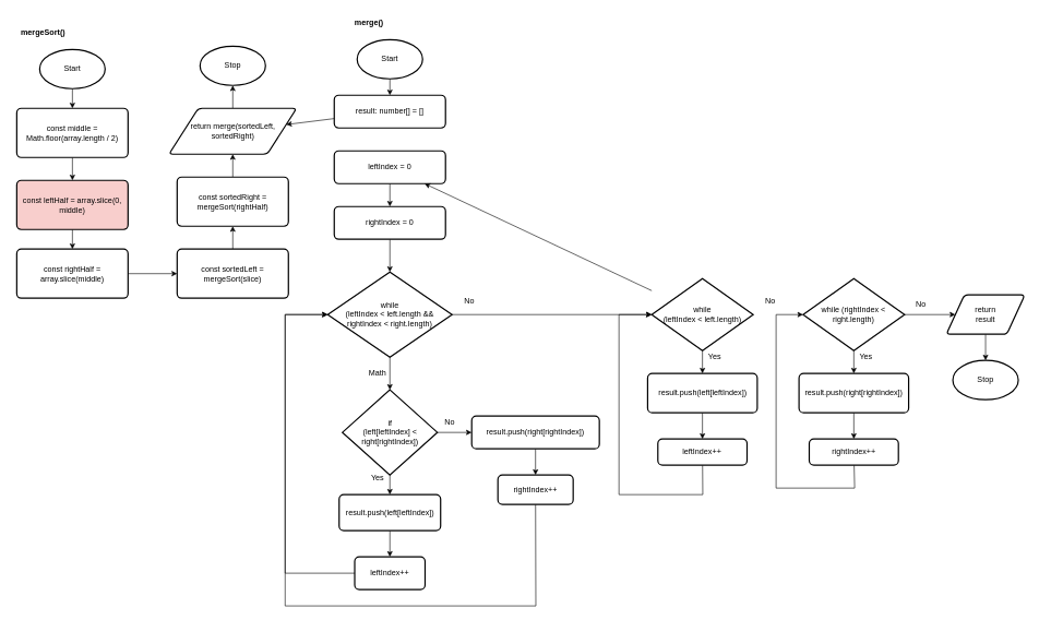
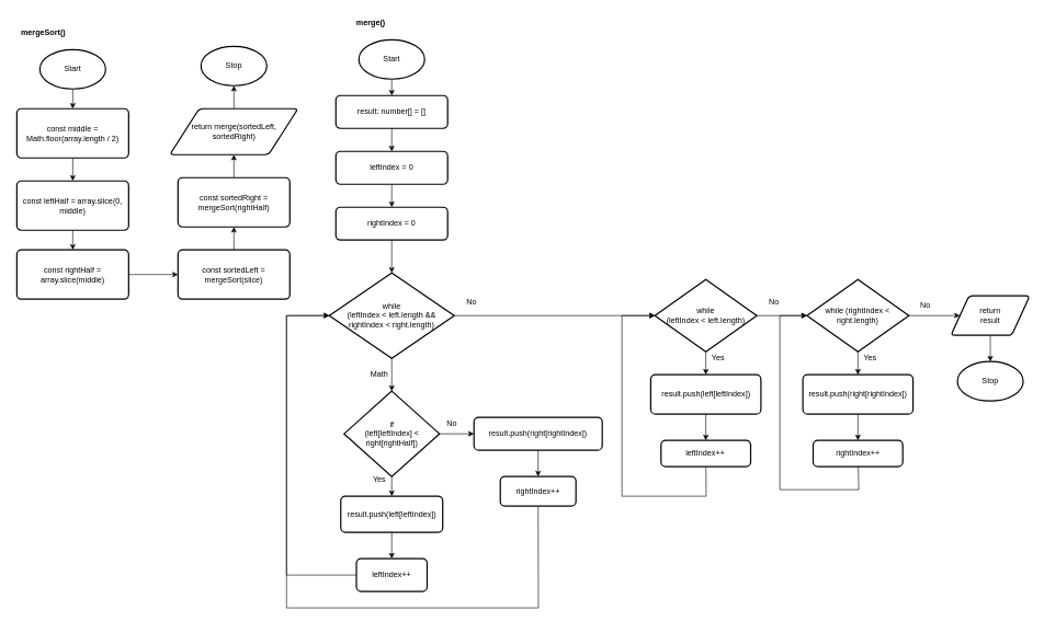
  <mxCell id="0" />
  <mxCell id="1" parent="0" />
  <mxCell id="2" style="edgeStyle=none;html=1;" parent="1" source="3" edge="1"><mxGeometry relative="1" as="geometry"><mxPoint x="110" y="165" as="targetPoint" /></mxGeometry></mxCell>
  <mxCell id="3" value="Start" style="strokeWidth=2;html=1;shape=mxgraph.flowchart.start_1;whiteSpace=wrap;" parent="1" vertex="1"><mxGeometry x="60" y="75" width="100" height="60" as="geometry" /></mxCell>
  <mxCell id="4" value="&lt;b&gt;mergeSort()&lt;/b&gt;" style="text;html=1;align=center;verticalAlign=middle;resizable=0;points=[];autosize=1;strokeColor=none;fillColor=none;" parent="1" vertex="1"><mxGeometry width="90" height="30" as="geometry" x="20" y="35" /></mxCell>
  <mxCell id="5" value="&lt;b&gt;merge()&lt;/b&gt;" style="text;html=1;align=center;verticalAlign=middle;resizable=0;points=[];autosize=1;strokeColor=none;fillColor=none;" parent="1" vertex="1"><mxGeometry x="530" y="20" width="65" height="30" as="geometry" /></mxCell>
  <mxCell id="6" style="edgeStyle=none;html=1;" parent="1" source="7" target="9" edge="1"><mxGeometry relative="1" as="geometry" /></mxCell>
  <mxCell id="7" value="const middle = Math.floor(array.length / 2)" style="rounded=1;whiteSpace=wrap;html=1;absoluteArcSize=1;arcSize=14;strokeWidth=2;" parent="1" vertex="1"><mxGeometry x="25" y="165" width="170" height="75" as="geometry" /></mxCell>
  <mxCell id="8" style="edgeStyle=none;html=1;" parent="1" source="9" target="11" edge="1"><mxGeometry relative="1" as="geometry" /></mxCell>
- <mxCell id="9" value="const leftHalf = array.slice(0, middle)" style="rounded=1;whiteSpace=wrap;html=1;absoluteArcSize=1;arcSize=14;strokeWidth=2;fillColor=#f8cecc;" parent="1" vertex="1"><mxGeometry x="25" y="275" width="170" height="75" as="geometry" /></mxCell>
+ <mxCell id="9" value="const leftHalf = array.slice(0, middle)" style="rounded=1;whiteSpace=wrap;html=1;absoluteArcSize=1;arcSize=14;strokeWidth=2;" parent="1" vertex="1"><mxGeometry x="25" y="275" width="170" height="75" as="geometry" /></mxCell>
  <mxCell id="10" style="edgeStyle=none;html=1;" parent="1" source="11" target="13" edge="1"><mxGeometry relative="1" as="geometry" /></mxCell>
  <mxCell id="11" value="const rightHalf = array.slice(middle)" style="rounded=1;whiteSpace=wrap;html=1;absoluteArcSize=1;arcSize=14;strokeWidth=2;" parent="1" vertex="1"><mxGeometry x="25" y="380" width="170" height="75" as="geometry" /></mxCell>
  <mxCell id="12" style="edgeStyle=none;html=1;" parent="1" source="13" target="15" edge="1"><mxGeometry relative="1" as="geometry" /></mxCell>
  <mxCell id="13" value="const sortedLeft = mergeSort(slice)" style="rounded=1;whiteSpace=wrap;html=1;absoluteArcSize=1;arcSize=14;strokeWidth=2;" parent="1" vertex="1"><mxGeometry x="270" y="380" width="170" height="75" as="geometry" /></mxCell>
  <mxCell id="14" style="edgeStyle=none;html=1;" parent="1" source="15" target="17" edge="1"><mxGeometry relative="1" as="geometry" /></mxCell>
  <mxCell id="15" value="const sortedRight = mergeSort(rightHalf)" style="rounded=1;whiteSpace=wrap;html=1;absoluteArcSize=1;arcSize=14;strokeWidth=2;" parent="1" vertex="1"><mxGeometry x="270" y="270" width="170" height="75" as="geometry" /></mxCell>
  <mxCell id="16" style="edgeStyle=none;html=1;" parent="1" source="17" target="18" edge="1"><mxGeometry relative="1" as="geometry" /></mxCell>
  <mxCell id="17" value="return merge(sortedLeft, sortedRight)" style="shape=parallelogram;html=1;strokeWidth=2;perimeter=parallelogramPerimeter;whiteSpace=wrap;rounded=1;arcSize=12;size=0.23;" parent="1" vertex="1"><mxGeometry x="257.5" y="165" width="195" height="70" as="geometry" /></mxCell>
  <mxCell id="18" value="Stop" style="strokeWidth=2;html=1;shape=mxgraph.flowchart.start_1;whiteSpace=wrap;" parent="1" vertex="1"><mxGeometry x="305" y="70" width="100" height="60" as="geometry" /></mxCell>
  <mxCell id="19" style="edgeStyle=none;html=1;" parent="1" source="20" target="22" edge="1"><mxGeometry relative="1" as="geometry" /></mxCell>
  <mxCell id="20" value="Start" style="strokeWidth=2;html=1;shape=mxgraph.flowchart.start_1;whiteSpace=wrap;" parent="1" vertex="1"><mxGeometry x="545" y="60" width="100" height="60" as="geometry" /></mxCell>
- <mxCell id="21" style="edgeStyle=none;html=1;" parent="1" source="22" target="17" edge="1"><mxGeometry relative="1" as="geometry" /></mxCell>
+ <mxCell id="21" style="edgeStyle=none;html=1;" parent="1" source="22" target="24" edge="1"><mxGeometry relative="1" as="geometry" /></mxCell>
  <mxCell id="22" value="result: number[] = []" style="rounded=1;whiteSpace=wrap;html=1;absoluteArcSize=1;arcSize=14;strokeWidth=2;" parent="1" vertex="1"><mxGeometry x="510" y="145" width="170" height="50" as="geometry" /></mxCell>
  <mxCell id="23" style="edgeStyle=none;html=1;" parent="1" source="24" target="26" edge="1"><mxGeometry relative="1" as="geometry" /></mxCell>
  <mxCell id="24" value="leftIndex = 0" style="rounded=1;whiteSpace=wrap;html=1;absoluteArcSize=1;arcSize=14;strokeWidth=2;" parent="1" vertex="1"><mxGeometry x="510" y="230" width="170" height="50" as="geometry" /></mxCell>
  <mxCell id="25" style="edgeStyle=none;html=1;" parent="1" source="26" target="29" edge="1"><mxGeometry relative="1" as="geometry" /></mxCell>
  <mxCell id="26" value="rightIndex = 0" style="rounded=1;whiteSpace=wrap;html=1;absoluteArcSize=1;arcSize=14;strokeWidth=2;" parent="1" vertex="1"><mxGeometry x="510" y="315" width="170" height="50" as="geometry" /></mxCell>
  <mxCell id="27" style="edgeStyle=none;html=1;" edge="1" parent="1" source="29" target="32"><mxGeometry relative="1" as="geometry" /></mxCell>
  <mxCell id="28" style="edgeStyle=none;rounded=0;html=1;entryX=0;entryY=0.5;entryDx=0;entryDy=0;entryPerimeter=0;" edge="1" parent="1" source="29" target="46"><mxGeometry relative="1" as="geometry" /></mxCell>
  <mxCell id="29" value="while &lt;br&gt;(leftIndex &amp;lt; left.length &amp;amp;&amp;amp; rightIndex &amp;lt; right.length)" style="strokeWidth=2;html=1;shape=mxgraph.flowchart.decision;whiteSpace=wrap;" parent="1" vertex="1"><mxGeometry x="500" y="415" width="190" height="130" as="geometry" /></mxCell>
  <mxCell id="30" style="edgeStyle=none;html=1;" edge="1" parent="1" source="32" target="35"><mxGeometry relative="1" as="geometry" /></mxCell>
  <mxCell id="31" style="edgeStyle=none;rounded=0;html=1;" edge="1" parent="1" source="32" target="40"><mxGeometry relative="1" as="geometry" /></mxCell>
- <mxCell id="32" value="if &lt;br&gt;(left[leftIndex] &amp;lt; right[rightIndex])" style="strokeWidth=2;html=1;shape=mxgraph.flowchart.decision;whiteSpace=wrap;" vertex="1" parent="1"><mxGeometry x="522.5" y="595" width="145" height="130" as="geometry" /></mxCell>
+ <mxCell id="32" value="if &lt;br&gt;(left[leftIndex] &amp;lt; right[rightHalf])" style="strokeWidth=2;html=1;shape=mxgraph.flowchart.decision;whiteSpace=wrap;" vertex="1" parent="1"><mxGeometry x="522.5" y="595" width="145" height="130" as="geometry" /></mxCell>
  <mxCell id="33" value="Math" style="text;html=1;align=center;verticalAlign=middle;resizable=0;points=[];autosize=1;strokeColor=none;fillColor=none;" vertex="1" parent="1"><mxGeometry x="553" y="555" width="45" height="30" as="geometry" /></mxCell>
  <mxCell id="34" style="edgeStyle=none;html=1;" edge="1" parent="1" source="35" target="37"><mxGeometry relative="1" as="geometry" /></mxCell>
  <mxCell id="35" value="result.push(left[leftIndex])" style="rounded=1;whiteSpace=wrap;html=1;absoluteArcSize=1;arcSize=14;strokeWidth=2;" vertex="1" parent="1"><mxGeometry x="517.5" y="755" width="155" height="55" as="geometry" /></mxCell>
  <mxCell id="36" style="edgeStyle=none;html=1;entryX=0;entryY=0.5;entryDx=0;entryDy=0;entryPerimeter=0;rounded=0;" edge="1" parent="1" source="37" target="29"><mxGeometry relative="1" as="geometry"><Array as="points"><mxPoint x="435" y="875" /><mxPoint x="435" y="480" /></Array></mxGeometry></mxCell>
  <mxCell id="37" value="leftIndex++" style="rounded=1;whiteSpace=wrap;html=1;absoluteArcSize=1;arcSize=14;strokeWidth=2;" vertex="1" parent="1"><mxGeometry x="541.25" y="850" width="107.5" height="50" as="geometry" /></mxCell>
  <mxCell id="38" value="Yes" style="text;html=1;align=center;verticalAlign=middle;resizable=0;points=[];autosize=1;strokeColor=none;fillColor=none;" vertex="1" parent="1"><mxGeometry x="556" y="715" width="40" height="30" as="geometry" /></mxCell>
  <mxCell id="39" style="edgeStyle=none;rounded=0;html=1;" edge="1" parent="1" source="40" target="42"><mxGeometry relative="1" as="geometry" /></mxCell>
  <mxCell id="40" value="result.push(right[rightIndex])" style="rounded=1;whiteSpace=wrap;html=1;absoluteArcSize=1;arcSize=14;strokeWidth=2;" vertex="1" parent="1"><mxGeometry x="720" y="635" width="195" height="50" as="geometry" /></mxCell>
  <mxCell id="41" style="edgeStyle=none;rounded=0;html=1;entryX=0;entryY=0.5;entryDx=0;entryDy=0;entryPerimeter=0;" edge="1" parent="1" source="42" target="29"><mxGeometry relative="1" as="geometry"><Array as="points"><mxPoint x="818" y="925" /><mxPoint x="435" y="925" /><mxPoint x="435" y="480" /></Array></mxGeometry></mxCell>
  <mxCell id="42" value="rightIndex++" style="rounded=1;whiteSpace=wrap;html=1;absoluteArcSize=1;arcSize=14;strokeWidth=2;" vertex="1" parent="1"><mxGeometry x="760" y="725" width="115" height="45" as="geometry" /></mxCell>
  <mxCell id="43" value="No" style="text;html=1;align=center;verticalAlign=middle;resizable=0;points=[];autosize=1;strokeColor=none;fillColor=none;" vertex="1" parent="1"><mxGeometry x="668" y="630" width="35" height="30" as="geometry" /></mxCell>
  <mxCell id="44" style="edgeStyle=none;rounded=0;html=1;" edge="1" parent="1" source="46" target="48"><mxGeometry relative="1" as="geometry" /></mxCell>
- <mxCell id="45" style="edgeStyle=none;rounded=0;html=1;" edge="1" parent="1" source="46" target="24"><mxGeometry relative="1" as="geometry" /></mxCell>
+ <mxCell id="45" style="edgeStyle=none;rounded=0;html=1;entryX=0;entryY=0.5;entryDx=0;entryDy=0;entryPerimeter=0;" edge="1" parent="1" source="46" target="55"><mxGeometry relative="1" as="geometry" /></mxCell>
  <mxCell id="46" value="while &lt;br&gt;(leftIndex &amp;lt; left.length)" style="strokeWidth=2;html=1;shape=mxgraph.flowchart.decision;whiteSpace=wrap;" vertex="1" parent="1"><mxGeometry x="995" y="425" width="155" height="110" as="geometry" /></mxCell>
  <mxCell id="47" style="edgeStyle=none;rounded=0;html=1;" edge="1" parent="1" source="48" target="51"><mxGeometry relative="1" as="geometry" /></mxCell>
  <mxCell id="48" value="result.push(left[leftIndex])" style="rounded=1;whiteSpace=wrap;html=1;absoluteArcSize=1;arcSize=14;strokeWidth=2;" vertex="1" parent="1"><mxGeometry x="988.75" y="570" width="167.5" height="60" as="geometry" /></mxCell>
  <mxCell id="49" value="Yes" style="text;html=1;align=center;verticalAlign=middle;resizable=0;points=[];autosize=1;strokeColor=none;fillColor=none;" vertex="1" parent="1"><mxGeometry x="1071" y="530" width="40" height="30" as="geometry" /></mxCell>
  <mxCell id="50" style="edgeStyle=none;rounded=0;html=1;entryX=0;entryY=0.5;entryDx=0;entryDy=0;entryPerimeter=0;" edge="1" parent="1" source="51" target="46"><mxGeometry relative="1" as="geometry"><Array as="points"><mxPoint x="1073" y="755" /><mxPoint x="945" y="755" /><mxPoint x="945" y="480" /></Array></mxGeometry></mxCell>
  <mxCell id="51" value="leftIndex++" style="rounded=1;whiteSpace=wrap;html=1;absoluteArcSize=1;arcSize=14;strokeWidth=2;" vertex="1" parent="1"><mxGeometry x="1004.38" y="670" width="136.25" height="40" as="geometry" /></mxCell>
  <mxCell id="52" value="No" style="text;html=1;align=center;verticalAlign=middle;resizable=0;points=[];autosize=1;strokeColor=none;fillColor=none;" vertex="1" parent="1"><mxGeometry x="698" y="445" width="35" height="30" as="geometry" /></mxCell>
  <mxCell id="53" style="edgeStyle=none;rounded=0;html=1;" edge="1" parent="1" source="55" target="57"><mxGeometry relative="1" as="geometry" /></mxCell>
  <mxCell id="54" style="edgeStyle=none;rounded=0;html=1;entryX=0;entryY=0.5;entryDx=0;entryDy=0;" edge="1" parent="1" source="55" target="62"><mxGeometry relative="1" as="geometry" /></mxCell>
  <mxCell id="55" value="while (rightIndex &amp;lt; right.length)" style="strokeWidth=2;html=1;shape=mxgraph.flowchart.decision;whiteSpace=wrap;" vertex="1" parent="1"><mxGeometry x="1226.25" y="425" width="155" height="110" as="geometry" /></mxCell>
  <mxCell id="56" style="edgeStyle=none;rounded=0;html=1;" edge="1" parent="1" source="57" target="60"><mxGeometry relative="1" as="geometry" /></mxCell>
  <mxCell id="57" value="result.push(right[rightIndex])" style="rounded=1;whiteSpace=wrap;html=1;absoluteArcSize=1;arcSize=14;strokeWidth=2;" vertex="1" parent="1"><mxGeometry x="1220" y="570" width="167.5" height="60" as="geometry" /></mxCell>
  <mxCell id="58" value="Yes" style="text;html=1;align=center;verticalAlign=middle;resizable=0;points=[];autosize=1;strokeColor=none;fillColor=none;" vertex="1" parent="1"><mxGeometry x="1302.25" y="530" width="40" height="30" as="geometry" /></mxCell>
  <mxCell id="59" style="edgeStyle=none;rounded=0;html=1;entryX=0;entryY=0.5;entryDx=0;entryDy=0;entryPerimeter=0;" edge="1" parent="1" source="60" target="55"><mxGeometry relative="1" as="geometry"><Array as="points"><mxPoint x="1305" y="745" /><mxPoint x="1185" y="745" /><mxPoint x="1185" y="480" /></Array></mxGeometry></mxCell>
  <mxCell id="60" value="rightIndex++" style="rounded=1;whiteSpace=wrap;html=1;absoluteArcSize=1;arcSize=14;strokeWidth=2;" vertex="1" parent="1"><mxGeometry x="1235.63" y="670" width="136.25" height="40" as="geometry" /></mxCell>
  <mxCell id="61" style="edgeStyle=none;rounded=0;html=1;" edge="1" parent="1" source="62" target="65"><mxGeometry relative="1" as="geometry" /></mxCell>
  <mxCell id="62" value="return &lt;br&gt;result" style="shape=parallelogram;html=1;strokeWidth=2;perimeter=parallelogramPerimeter;whiteSpace=wrap;rounded=1;arcSize=12;size=0.23;" vertex="1" parent="1"><mxGeometry x="1445" y="450" width="120" height="60" as="geometry" /></mxCell>
  <mxCell id="63" value="No" style="text;html=1;align=center;verticalAlign=middle;resizable=0;points=[];autosize=1;strokeColor=none;fillColor=none;" vertex="1" parent="1"><mxGeometry x="1158" y="445" width="35" height="30" as="geometry" /></mxCell>
  <mxCell id="64" value="No" style="text;html=1;align=center;verticalAlign=middle;resizable=0;points=[];autosize=1;strokeColor=none;fillColor=none;" vertex="1" parent="1"><mxGeometry x="1388" y="450" width="35" height="30" as="geometry" /></mxCell>
  <mxCell id="65" value="Stop" style="strokeWidth=2;html=1;shape=mxgraph.flowchart.start_1;whiteSpace=wrap;" vertex="1" parent="1"><mxGeometry x="1455" y="550" width="100" height="60" as="geometry" /></mxCell>
